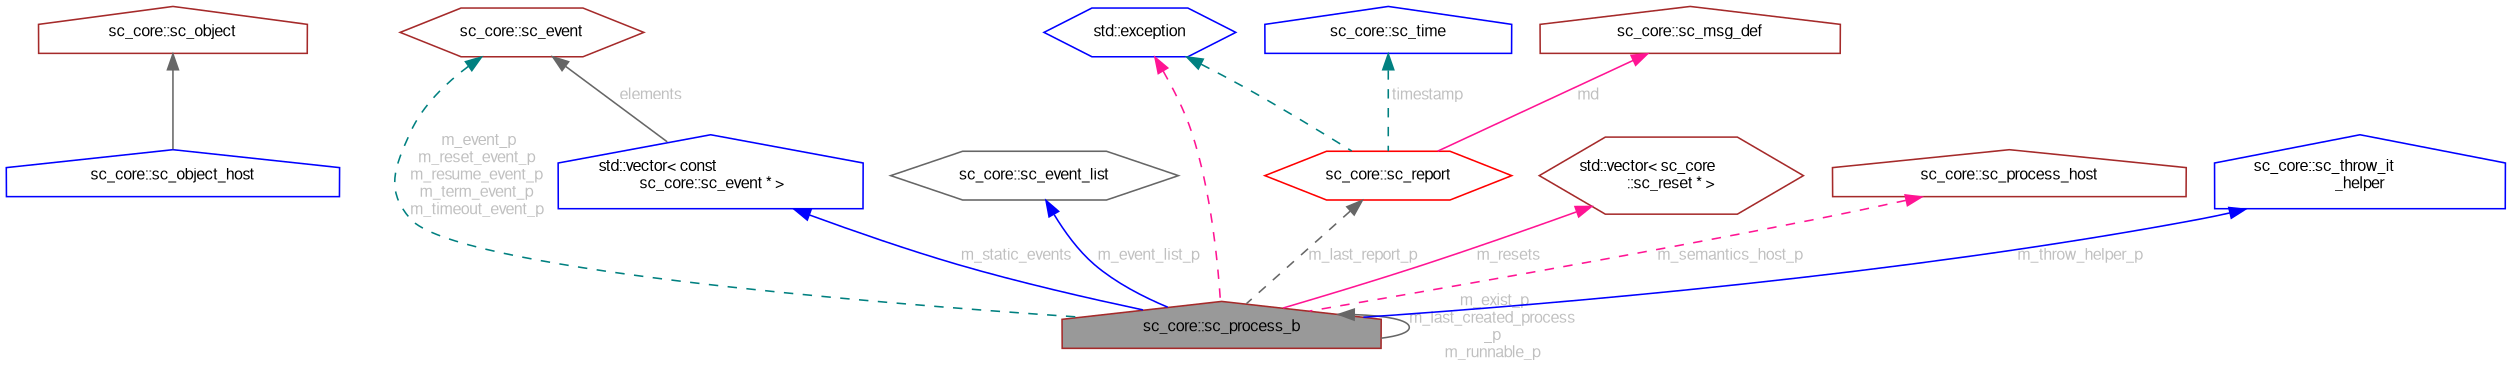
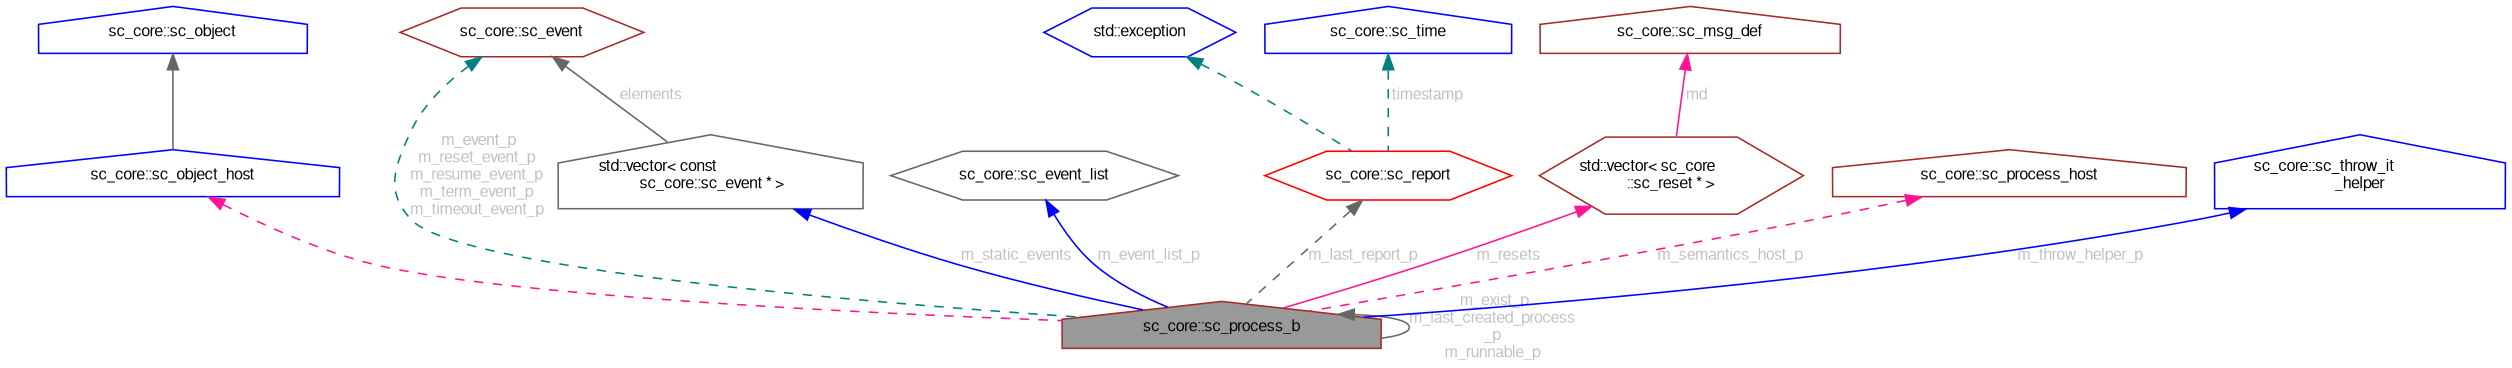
  digraph {
    rankdir=TB
    node [color=brown fillcolor=white fontname=FreeSans fontsize=10 shape=house style=filled]
    edge [color=gray40 dir=back fontcolor=grey fontname=FreeSans fontsize=10 labelfontname=FreeSans labelfontsize=10 style=solid]
    n1 [fillcolor=grey60 fontcolor=black height=0.2 label="sc_core::sc_process_b" width=0.4]
    n2 [color=blue height=0.2 label="sc_core::sc_object_host" width=0.4]
-   n3 [height=0.2 label="sc_core::sc_object" width=0.4]
+   n3 [color=blue height=0.2 label="sc_core::sc_object" width=0.4]
    n4 [height=0.2 label="sc_core::sc_event" shape=hexagon width=0.4]
-   n5 [color=blue height=0.2 label="std::vector\< const\l sc_core::sc_event * \>" width=0.4]
+   n5 [color=gray40 height=0.2 label="std::vector\< const\l sc_core::sc_event * \>" width=0.4]
    n6 [color=gray40 height=0.2 label="sc_core::sc_event_list" shape=hexagon width=0.4]
    n7 [color=red height=0.2 label="sc_core::sc_report" shape=hexagon width=0.4]
    n8 [color=blue height=0.2 label="std::exception" shape=hexagon width=0.4]
    n9 [height=0.2 label="sc_core::sc_msg_def" width=0.4]
    n10 [color=blue height=0.2 label="sc_core::sc_time" width=0.4]
    n11 [height=0.2 label="std::vector\< sc_core\l::sc_reset * \>" shape=hexagon width=0.4]
    n12 [height=0.2 label="sc_core::sc_process_host" width=0.4]
    n13 [color=blue height=0.2 label="sc_core::sc_throw_it\l_helper" width=0.4]
    n1 -> n1 [label=" m_exist_p\nm_last_created_process\l_p\nm_runnable_p"]
-   n8 -> n1 [color=deeppink style=dashed fontcolor=""]
+   n2 -> n1 [color=deeppink style=dashed fontcolor=""]
    n3 -> n2 [fontcolor=""]
    n4 -> n1 [color=teal label=" m_event_p\nm_reset_event_p\nm_resume_event_p\nm_term_event_p\nm_timeout_event_p" style=dashed]
    n4 -> n5 [label=" elements"]
    n5 -> n1 [color=blue label=" m_static_events"]
    n6 -> n1 [color=blue label=" m_event_list_p"]
    n7 -> n1 [label=" m_last_report_p" style=dashed]
    n8 -> n7 [color=teal style=dashed fontcolor=""]
-   n9 -> n7 [color=deeppink label=" md"]
+   n9 -> n11 [color=deeppink label=" md"]
    n10 -> n7 [color=teal label=" timestamp" style=dashed]
    n11 -> n1 [color=deeppink label=" m_resets"]
    n12 -> n1 [color=deeppink label=" m_semantics_host_p" style=dashed]
    n13 -> n1 [color=blue label=" m_throw_helper_p"]
  }
